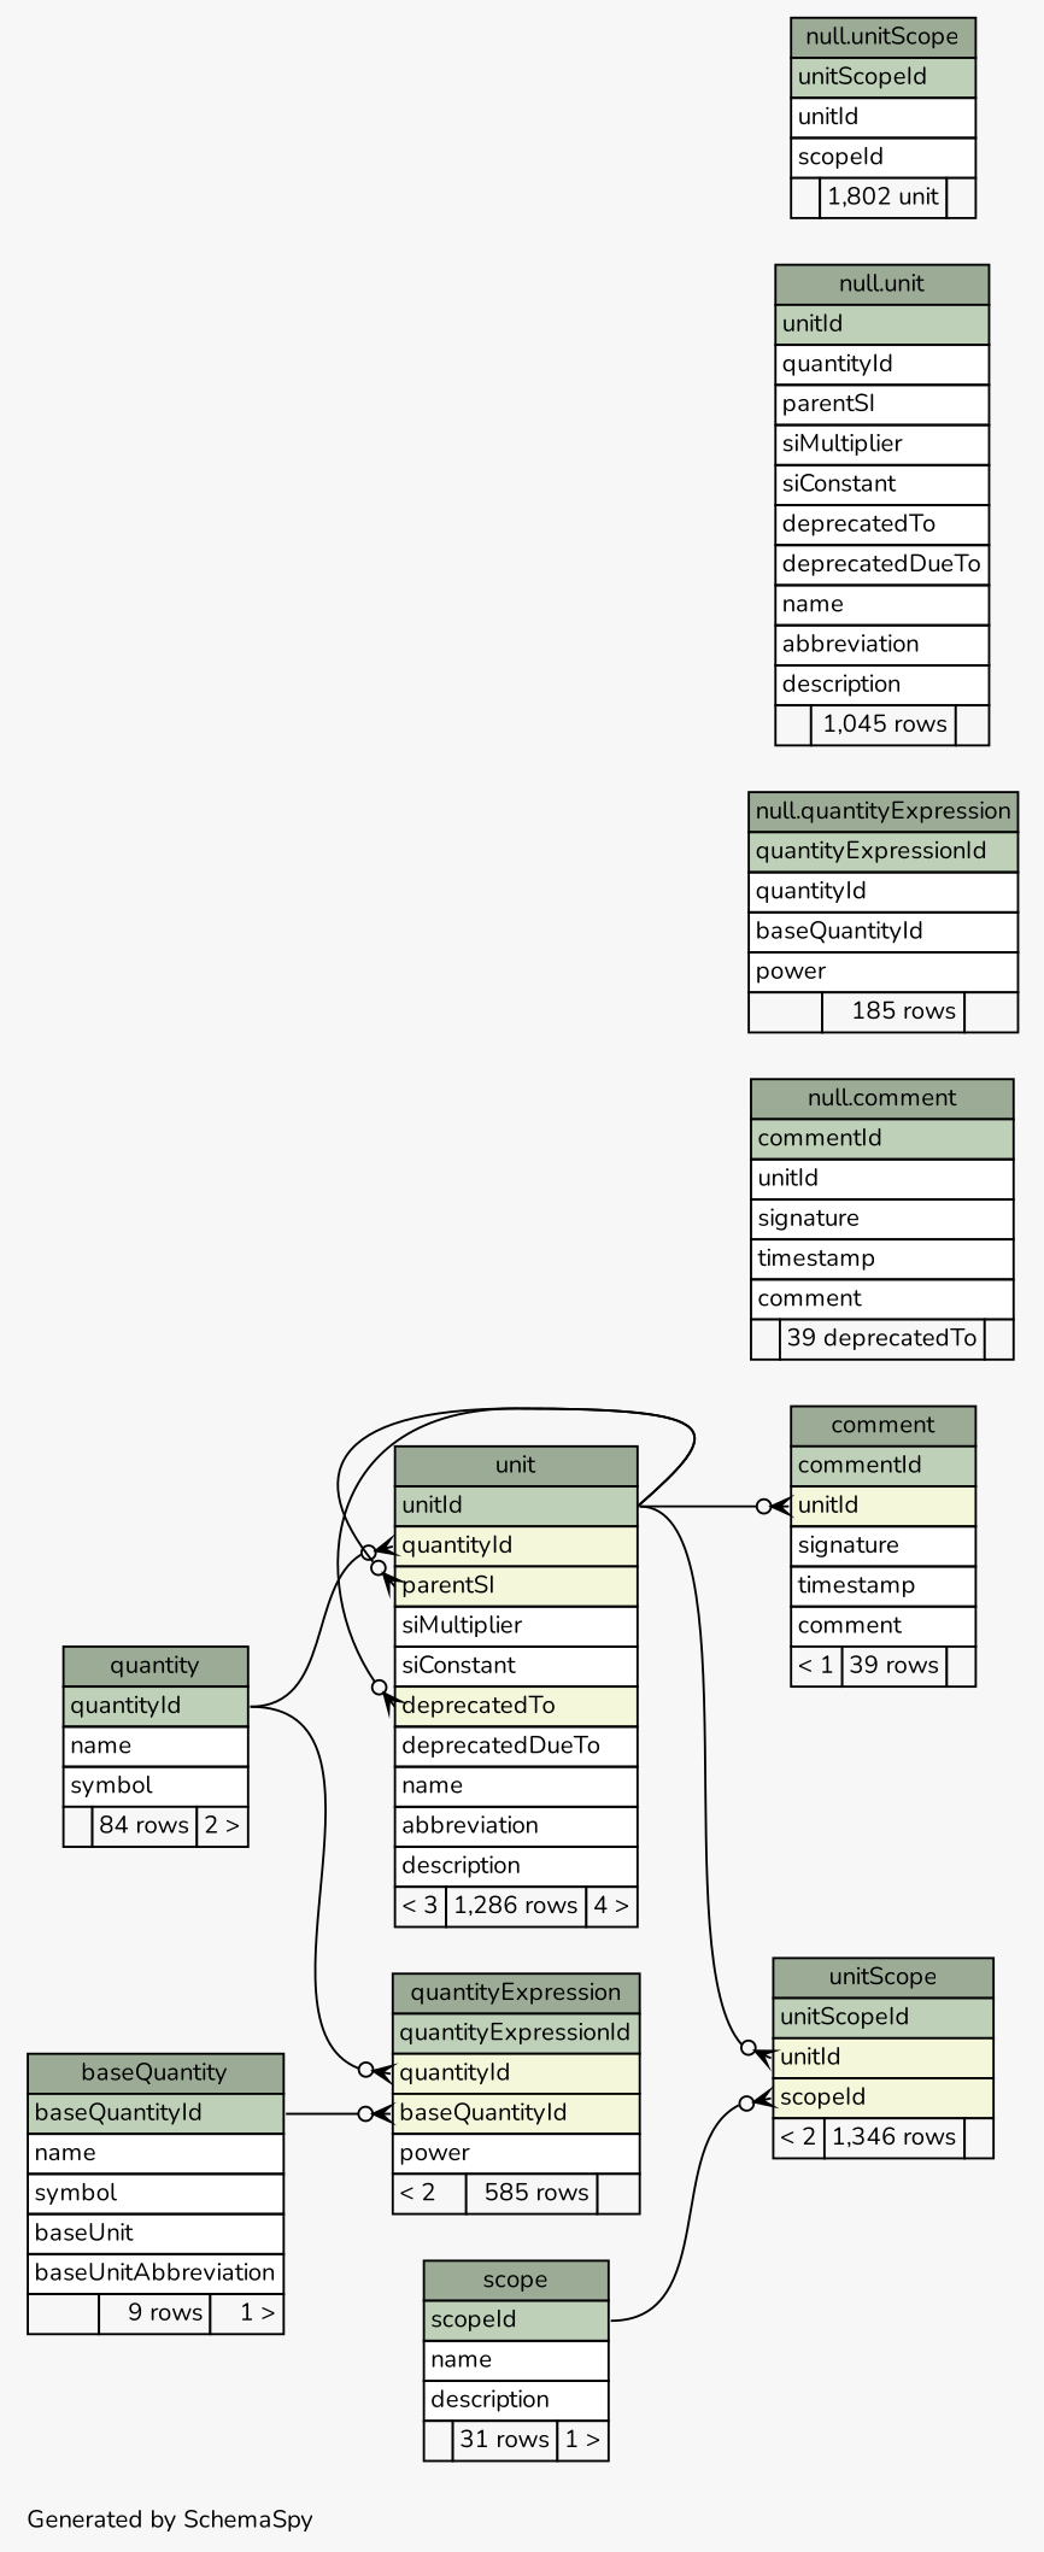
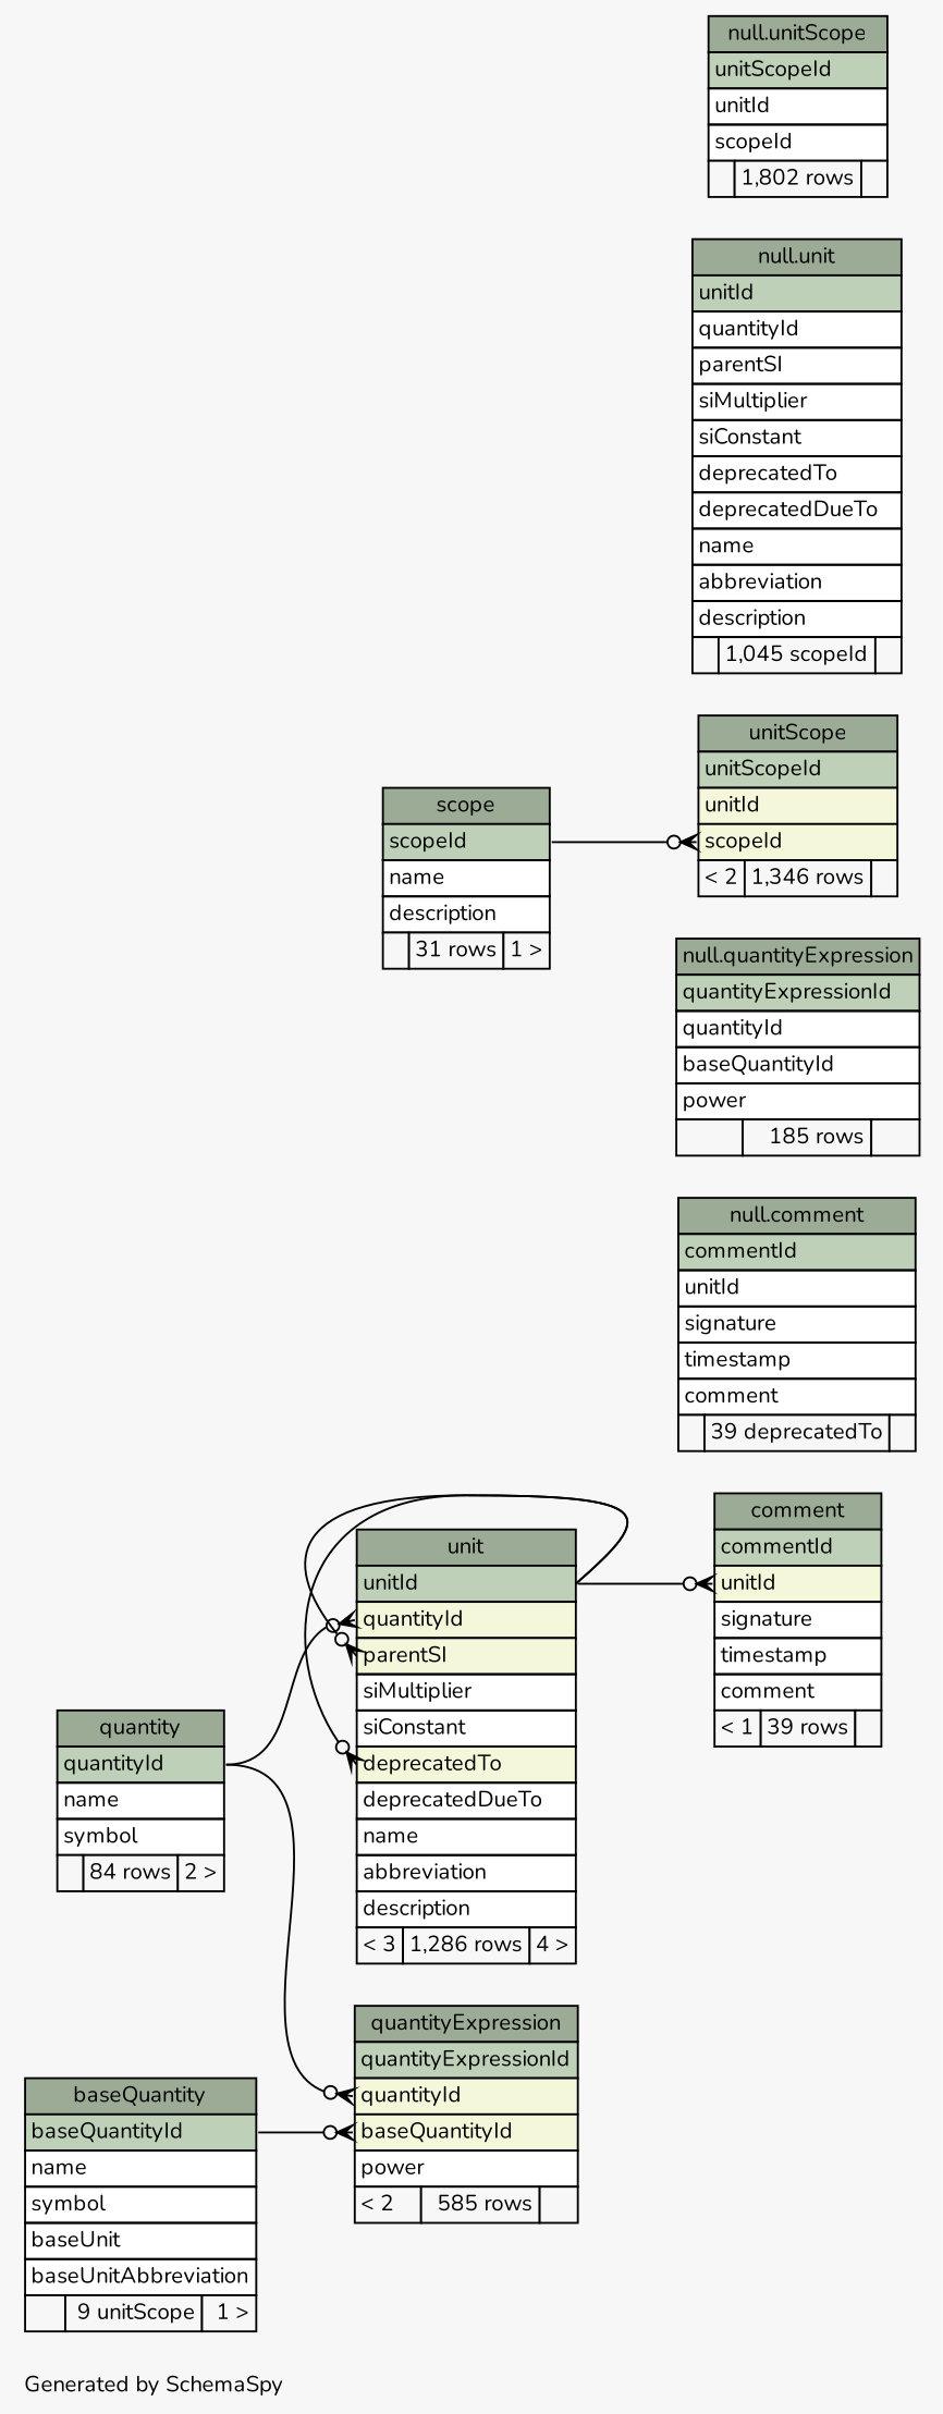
  digraph {
    bgcolor="#f7f7f7"
    fontname=Nunito
    fontsize=11
    label="\nGenerated by SchemaSpy"
    labeljust=l
    nodesep=0.18
    rankdir=RL
    ranksep=0.46
    node [fontname=Nunito fontsize=11 shape=plaintext]
    edge [arrowhead=none arrowsize=0.8 arrowtail=crowodot dir=back fontname=Nunito headport="unitId:e" tailport="unitId:w"]
-   n1 [label=<     <TABLE BORDER="0" CELLBORDER="1" CELLSPACING="0" BGCOLOR="#ffffff">       <TR><TD COLSPAN="3" BGCOLOR="#9bab96" ALIGN="CENTER">baseQuantity</TD></TR>       <TR><TD PORT="baseQuantityId" COLSPAN="3" BGCOLOR="#bed1b8" ALIGN="LEFT">baseQuantityId</TD></TR>       <TR><TD PORT="name" COLSPAN="3" ALIGN="LEFT">name</TD></TR>       <TR><TD PORT="symbol" COLSPAN="3" ALIGN="LEFT">symbol</TD></TR>       <TR><TD PORT="baseUnit" COLSPAN="3" ALIGN="LEFT">baseUnit</TD></TR>       <TR><TD PORT="baseUnitAbbreviation" COLSPAN="3" ALIGN="LEFT">baseUnitAbbreviation</TD></TR>       <TR><TD ALIGN="LEFT" BGCOLOR="#f7f7f7">  </TD><TD ALIGN="RIGHT" BGCOLOR="#f7f7f7">9 rows</TD><TD ALIGN="RIGHT" BGCOLOR="#f7f7f7">1 &gt;</TD></TR>     </TABLE>>]
+   n1 [label=<     <TABLE BORDER="0" CELLBORDER="1" CELLSPACING="0" BGCOLOR="#ffffff">       <TR><TD COLSPAN="3" BGCOLOR="#9bab96" ALIGN="CENTER">baseQuantity</TD></TR>       <TR><TD PORT="baseQuantityId" COLSPAN="3" BGCOLOR="#bed1b8" ALIGN="LEFT">baseQuantityId</TD></TR>       <TR><TD PORT="name" COLSPAN="3" ALIGN="LEFT">name</TD></TR>       <TR><TD PORT="symbol" COLSPAN="3" ALIGN="LEFT">symbol</TD></TR>       <TR><TD PORT="baseUnit" COLSPAN="3" ALIGN="LEFT">baseUnit</TD></TR>       <TR><TD PORT="baseUnitAbbreviation" COLSPAN="3" ALIGN="LEFT">baseUnitAbbreviation</TD></TR>       <TR><TD ALIGN="LEFT" BGCOLOR="#f7f7f7">  </TD><TD ALIGN="RIGHT" BGCOLOR="#f7f7f7">9 unitScope</TD><TD ALIGN="RIGHT" BGCOLOR="#f7f7f7">1 &gt;</TD></TR>     </TABLE>>]
    n2 [label=<     <TABLE BORDER="0" CELLBORDER="1" CELLSPACING="0" BGCOLOR="#ffffff">       <TR><TD COLSPAN="3" BGCOLOR="#9bab96" ALIGN="CENTER">null.comment</TD></TR>       <TR><TD PORT="commentId" COLSPAN="3" BGCOLOR="#bed1b8" ALIGN="LEFT">commentId</TD></TR>       <TR><TD PORT="unitId" COLSPAN="3" ALIGN="LEFT">unitId</TD></TR>       <TR><TD PORT="signature" COLSPAN="3" ALIGN="LEFT">signature</TD></TR>       <TR><TD PORT="timestamp" COLSPAN="3" ALIGN="LEFT">timestamp</TD></TR>       <TR><TD PORT="comment" COLSPAN="3" ALIGN="LEFT">comment</TD></TR>       <TR><TD ALIGN="LEFT" BGCOLOR="#f7f7f7">  </TD><TD ALIGN="RIGHT" BGCOLOR="#f7f7f7">39 deprecatedTo</TD><TD ALIGN="RIGHT" BGCOLOR="#f7f7f7">  </TD></TR>     </TABLE>>]
    n3 [label=<     <TABLE BORDER="0" CELLBORDER="1" CELLSPACING="0" BGCOLOR="#ffffff">       <TR><TD COLSPAN="3" BGCOLOR="#9bab96" ALIGN="CENTER">comment</TD></TR>       <TR><TD PORT="commentId" COLSPAN="3" BGCOLOR="#bed1b8" ALIGN="LEFT">commentId</TD></TR>       <TR><TD PORT="unitId" COLSPAN="3" BGCOLOR="#f4f7da" ALIGN="LEFT">unitId</TD></TR>       <TR><TD PORT="signature" COLSPAN="3" ALIGN="LEFT">signature</TD></TR>       <TR><TD PORT="timestamp" COLSPAN="3" ALIGN="LEFT">timestamp</TD></TR>       <TR><TD PORT="comment" COLSPAN="3" ALIGN="LEFT">comment</TD></TR>       <TR><TD ALIGN="LEFT" BGCOLOR="#f7f7f7">&lt; 1</TD><TD ALIGN="RIGHT" BGCOLOR="#f7f7f7">39 rows</TD><TD ALIGN="RIGHT" BGCOLOR="#f7f7f7">  </TD></TR>     </TABLE>>]
    n4 [label=<     <TABLE BORDER="0" CELLBORDER="1" CELLSPACING="0" BGCOLOR="#ffffff">       <TR><TD COLSPAN="3" BGCOLOR="#9bab96" ALIGN="CENTER">unit</TD></TR>       <TR><TD PORT="unitId" COLSPAN="3" BGCOLOR="#bed1b8" ALIGN="LEFT">unitId</TD></TR>       <TR><TD PORT="quantityId" COLSPAN="3" BGCOLOR="#f4f7da" ALIGN="LEFT">quantityId</TD></TR>       <TR><TD PORT="parentSI" COLSPAN="3" BGCOLOR="#f4f7da" ALIGN="LEFT">parentSI</TD></TR>       <TR><TD PORT="siMultiplier" COLSPAN="3" ALIGN="LEFT">siMultiplier</TD></TR>       <TR><TD PORT="siConstant" COLSPAN="3" ALIGN="LEFT">siConstant</TD></TR>       <TR><TD PORT="deprecatedTo" COLSPAN="3" BGCOLOR="#f4f7da" ALIGN="LEFT">deprecatedTo</TD></TR>       <TR><TD PORT="deprecatedDueTo" COLSPAN="3" ALIGN="LEFT">deprecatedDueTo</TD></TR>       <TR><TD PORT="name" COLSPAN="3" ALIGN="LEFT">name</TD></TR>       <TR><TD PORT="abbreviation" COLSPAN="3" ALIGN="LEFT">abbreviation</TD></TR>       <TR><TD PORT="description" COLSPAN="3" ALIGN="LEFT">description</TD></TR>       <TR><TD ALIGN="LEFT" BGCOLOR="#f7f7f7">&lt; 3</TD><TD ALIGN="RIGHT" BGCOLOR="#f7f7f7">1,286 rows</TD><TD ALIGN="RIGHT" BGCOLOR="#f7f7f7">4 &gt;</TD></TR>     </TABLE>>]
    n5 [label=<     <TABLE BORDER="0" CELLBORDER="1" CELLSPACING="0" BGCOLOR="#ffffff">       <TR><TD COLSPAN="3" BGCOLOR="#9bab96" ALIGN="CENTER">quantity</TD></TR>       <TR><TD PORT="quantityId" COLSPAN="3" BGCOLOR="#bed1b8" ALIGN="LEFT">quantityId</TD></TR>       <TR><TD PORT="name" COLSPAN="3" ALIGN="LEFT">name</TD></TR>       <TR><TD PORT="symbol" COLSPAN="3" ALIGN="LEFT">symbol</TD></TR>       <TR><TD ALIGN="LEFT" BGCOLOR="#f7f7f7">  </TD><TD ALIGN="RIGHT" BGCOLOR="#f7f7f7">84 rows</TD><TD ALIGN="RIGHT" BGCOLOR="#f7f7f7">2 &gt;</TD></TR>     </TABLE>>]
    n6 [label=<     <TABLE BORDER="0" CELLBORDER="1" CELLSPACING="0" BGCOLOR="#ffffff">       <TR><TD COLSPAN="3" BGCOLOR="#9bab96" ALIGN="CENTER">null.quantityExpression</TD></TR>       <TR><TD PORT="quantityExpressionId" COLSPAN="3" BGCOLOR="#bed1b8" ALIGN="LEFT">quantityExpressionId</TD></TR>       <TR><TD PORT="quantityId" COLSPAN="3" ALIGN="LEFT">quantityId</TD></TR>       <TR><TD PORT="baseQuantityId" COLSPAN="3" ALIGN="LEFT">baseQuantityId</TD></TR>       <TR><TD PORT="power" COLSPAN="3" ALIGN="LEFT">power</TD></TR>       <TR><TD ALIGN="LEFT" BGCOLOR="#f7f7f7">  </TD><TD ALIGN="RIGHT" BGCOLOR="#f7f7f7">185 rows</TD><TD ALIGN="RIGHT" BGCOLOR="#f7f7f7">  </TD></TR>     </TABLE>>]
    n7 [label=<     <TABLE BORDER="0" CELLBORDER="1" CELLSPACING="0" BGCOLOR="#ffffff">       <TR><TD COLSPAN="3" BGCOLOR="#9bab96" ALIGN="CENTER">quantityExpression</TD></TR>       <TR><TD PORT="quantityExpressionId" COLSPAN="3" BGCOLOR="#bed1b8" ALIGN="LEFT">quantityExpressionId</TD></TR>       <TR><TD PORT="quantityId" COLSPAN="3" BGCOLOR="#f4f7da" ALIGN="LEFT">quantityId</TD></TR>       <TR><TD PORT="baseQuantityId" COLSPAN="3" BGCOLOR="#f4f7da" ALIGN="LEFT">baseQuantityId</TD></TR>       <TR><TD PORT="power" COLSPAN="3" ALIGN="LEFT">power</TD></TR>       <TR><TD ALIGN="LEFT" BGCOLOR="#f7f7f7">&lt; 2</TD><TD ALIGN="RIGHT" BGCOLOR="#f7f7f7">585 rows</TD><TD ALIGN="RIGHT" BGCOLOR="#f7f7f7">  </TD></TR>     </TABLE>>]
    n8 [label=<     <TABLE BORDER="0" CELLBORDER="1" CELLSPACING="0" BGCOLOR="#ffffff">       <TR><TD COLSPAN="3" BGCOLOR="#9bab96" ALIGN="CENTER">scope</TD></TR>       <TR><TD PORT="scopeId" COLSPAN="3" BGCOLOR="#bed1b8" ALIGN="LEFT">scopeId</TD></TR>       <TR><TD PORT="name" COLSPAN="3" ALIGN="LEFT">name</TD></TR>       <TR><TD PORT="description" COLSPAN="3" ALIGN="LEFT">description</TD></TR>       <TR><TD ALIGN="LEFT" BGCOLOR="#f7f7f7">  </TD><TD ALIGN="RIGHT" BGCOLOR="#f7f7f7">31 rows</TD><TD ALIGN="RIGHT" BGCOLOR="#f7f7f7">1 &gt;</TD></TR>     </TABLE>>]
-   n9 [label=<     <TABLE BORDER="0" CELLBORDER="1" CELLSPACING="0" BGCOLOR="#ffffff">       <TR><TD COLSPAN="3" BGCOLOR="#9bab96" ALIGN="CENTER">null.unit</TD></TR>       <TR><TD PORT="unitId" COLSPAN="3" BGCOLOR="#bed1b8" ALIGN="LEFT">unitId</TD></TR>       <TR><TD PORT="quantityId" COLSPAN="3" ALIGN="LEFT">quantityId</TD></TR>       <TR><TD PORT="parentSI" COLSPAN="3" ALIGN="LEFT">parentSI</TD></TR>       <TR><TD PORT="siMultiplier" COLSPAN="3" ALIGN="LEFT">siMultiplier</TD></TR>       <TR><TD PORT="siConstant" COLSPAN="3" ALIGN="LEFT">siConstant</TD></TR>       <TR><TD PORT="deprecatedTo" COLSPAN="3" ALIGN="LEFT">deprecatedTo</TD></TR>       <TR><TD PORT="deprecatedDueTo" COLSPAN="3" ALIGN="LEFT">deprecatedDueTo</TD></TR>       <TR><TD PORT="name" COLSPAN="3" ALIGN="LEFT">name</TD></TR>       <TR><TD PORT="abbreviation" COLSPAN="3" ALIGN="LEFT">abbreviation</TD></TR>       <TR><TD PORT="description" COLSPAN="3" ALIGN="LEFT">description</TD></TR>       <TR><TD ALIGN="LEFT" BGCOLOR="#f7f7f7">  </TD><TD ALIGN="RIGHT" BGCOLOR="#f7f7f7">1,045 rows</TD><TD ALIGN="RIGHT" BGCOLOR="#f7f7f7">  </TD></TR>     </TABLE>>]
-   n10 [label=<     <TABLE BORDER="0" CELLBORDER="1" CELLSPACING="0" BGCOLOR="#ffffff">       <TR><TD COLSPAN="3" BGCOLOR="#9bab96" ALIGN="CENTER">null.unitScope</TD></TR>       <TR><TD PORT="unitScopeId" COLSPAN="3" BGCOLOR="#bed1b8" ALIGN="LEFT">unitScopeId</TD></TR>       <TR><TD PORT="unitId" COLSPAN="3" ALIGN="LEFT">unitId</TD></TR>       <TR><TD PORT="scopeId" COLSPAN="3" ALIGN="LEFT">scopeId</TD></TR>       <TR><TD ALIGN="LEFT" BGCOLOR="#f7f7f7">  </TD><TD ALIGN="RIGHT" BGCOLOR="#f7f7f7">1,802 unit</TD><TD ALIGN="RIGHT" BGCOLOR="#f7f7f7">  </TD></TR>     </TABLE>>]
+   n9 [label=<     <TABLE BORDER="0" CELLBORDER="1" CELLSPACING="0" BGCOLOR="#ffffff">       <TR><TD COLSPAN="3" BGCOLOR="#9bab96" ALIGN="CENTER">null.unit</TD></TR>       <TR><TD PORT="unitId" COLSPAN="3" BGCOLOR="#bed1b8" ALIGN="LEFT">unitId</TD></TR>       <TR><TD PORT="quantityId" COLSPAN="3" ALIGN="LEFT">quantityId</TD></TR>       <TR><TD PORT="parentSI" COLSPAN="3" ALIGN="LEFT">parentSI</TD></TR>       <TR><TD PORT="siMultiplier" COLSPAN="3" ALIGN="LEFT">siMultiplier</TD></TR>       <TR><TD PORT="siConstant" COLSPAN="3" ALIGN="LEFT">siConstant</TD></TR>       <TR><TD PORT="deprecatedTo" COLSPAN="3" ALIGN="LEFT">deprecatedTo</TD></TR>       <TR><TD PORT="deprecatedDueTo" COLSPAN="3" ALIGN="LEFT">deprecatedDueTo</TD></TR>       <TR><TD PORT="name" COLSPAN="3" ALIGN="LEFT">name</TD></TR>       <TR><TD PORT="abbreviation" COLSPAN="3" ALIGN="LEFT">abbreviation</TD></TR>       <TR><TD PORT="description" COLSPAN="3" ALIGN="LEFT">description</TD></TR>       <TR><TD ALIGN="LEFT" BGCOLOR="#f7f7f7">  </TD><TD ALIGN="RIGHT" BGCOLOR="#f7f7f7">1,045 scopeId</TD><TD ALIGN="RIGHT" BGCOLOR="#f7f7f7">  </TD></TR>     </TABLE>>]
+   n10 [label=<     <TABLE BORDER="0" CELLBORDER="1" CELLSPACING="0" BGCOLOR="#ffffff">       <TR><TD COLSPAN="3" BGCOLOR="#9bab96" ALIGN="CENTER">null.unitScope</TD></TR>       <TR><TD PORT="unitScopeId" COLSPAN="3" BGCOLOR="#bed1b8" ALIGN="LEFT">unitScopeId</TD></TR>       <TR><TD PORT="unitId" COLSPAN="3" ALIGN="LEFT">unitId</TD></TR>       <TR><TD PORT="scopeId" COLSPAN="3" ALIGN="LEFT">scopeId</TD></TR>       <TR><TD ALIGN="LEFT" BGCOLOR="#f7f7f7">  </TD><TD ALIGN="RIGHT" BGCOLOR="#f7f7f7">1,802 rows</TD><TD ALIGN="RIGHT" BGCOLOR="#f7f7f7">  </TD></TR>     </TABLE>>]
    n11 [label=<     <TABLE BORDER="0" CELLBORDER="1" CELLSPACING="0" BGCOLOR="#ffffff">       <TR><TD COLSPAN="3" BGCOLOR="#9bab96" ALIGN="CENTER">unitScope</TD></TR>       <TR><TD PORT="unitScopeId" COLSPAN="3" BGCOLOR="#bed1b8" ALIGN="LEFT">unitScopeId</TD></TR>       <TR><TD PORT="unitId" COLSPAN="3" BGCOLOR="#f4f7da" ALIGN="LEFT">unitId</TD></TR>       <TR><TD PORT="scopeId" COLSPAN="3" BGCOLOR="#f4f7da" ALIGN="LEFT">scopeId</TD></TR>       <TR><TD ALIGN="LEFT" BGCOLOR="#f7f7f7">&lt; 2</TD><TD ALIGN="RIGHT" BGCOLOR="#f7f7f7">1,346 rows</TD><TD ALIGN="RIGHT" BGCOLOR="#f7f7f7">  </TD></TR>     </TABLE>>]
    n3 -> n4
    n4 -> n4 [tailport="deprecatedTo:w"]
    n4 -> n4 [tailport="parentSI:w"]
    n4 -> n5 [headport="quantityId:e" tailport="quantityId:w"]
    n7 -> n1 [headport="baseQuantityId:e" tailport="baseQuantityId:w"]
    n7 -> n5 [headport="quantityId:e" tailport="quantityId:w"]
-   n11 -> n4
    n11 -> n8 [headport="scopeId:e" tailport="scopeId:w"]
  }
